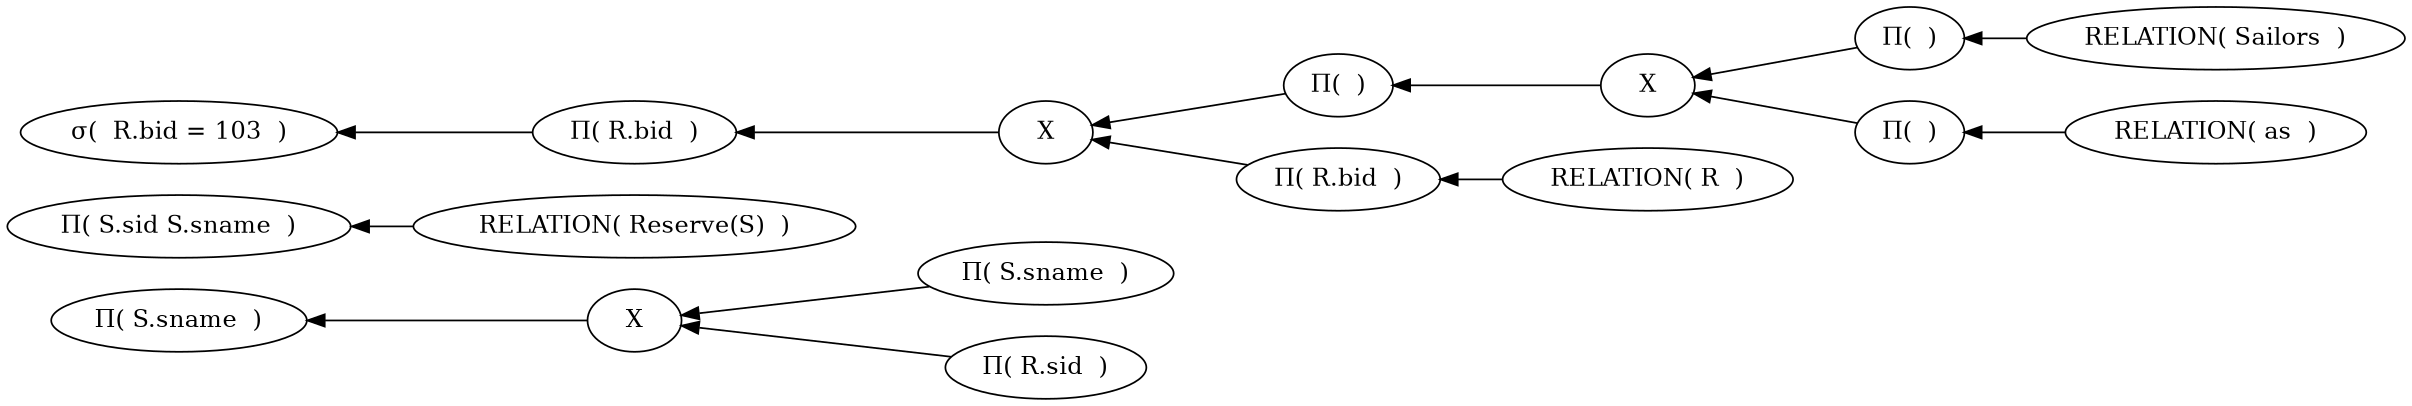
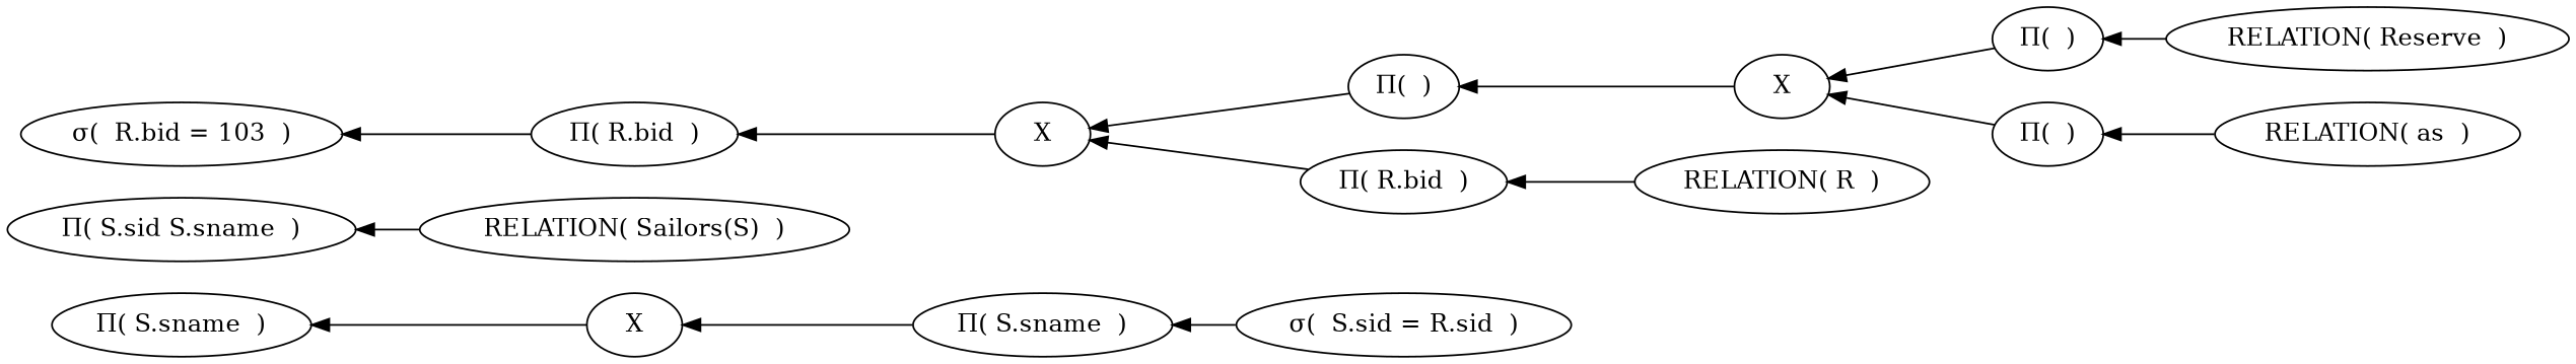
  digraph {
    rankdir=LR
    edge [dir=back]
    n1 [label="&#928;( S.sname  )"]
    n2 [label=X]
    n3 [label="&#928;( S.sname  )"]
-   n4 [label="&#928;( R.sid  )"]
+   n5 [label="&#963;(  S.sid = R.sid  )"]
    n6 [label="&#928;( S.sid S.sname  )"]
-   n7 [label="RELATION( Reserve(S)  )"]
+   n7 [label="RELATION( Sailors(S)  )"]
    n8 [label="&#963;(  R.bid = 103  )"]
    n9 [label="&#928;( R.bid  )"]
    n10 [label=X]
    n11 [label="&#928;(  )"]
    n12 [label="&#928;( R.bid  )"]
    n13 [label=X]
    n14 [label="RELATION( R  )"]
    n15 [label="&#928;(  )"]
    n16 [label="&#928;(  )"]
-   n17 [label="RELATION( Sailors  )"]
+   n17 [label="RELATION( Reserve  )"]
    n18 [label="RELATION( as  )"]
    n1 -> n2
    n2 -> n3
-   n2 -> n4
+   n3 -> n5
    n6 -> n7
    n8 -> n9
    n9 -> n10
    n10 -> n11
    n10 -> n12
    n11 -> n13
    n12 -> n14
    n13 -> n15
    n13 -> n16
    n15 -> n17
    n16 -> n18
  }
